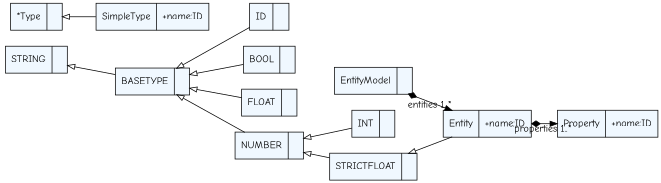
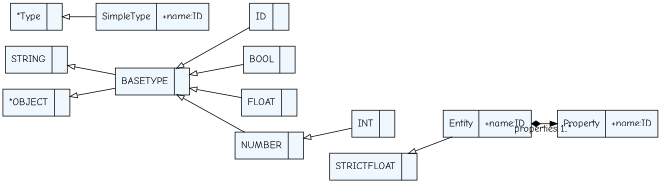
  digraph {
    fontname="Comic Neue"
    fontsize=8
    nodesep=0.3
    rankdir=LR
    node [fillcolor=aliceblue fontname="Comic Neue" shape=record style=filled]
    edge [arrowtail=empty dir=back fontname="Comic Neue"]
-   n1 [label="{EntityModel|}"]
    n2 [label="{Entity|+name:ID\l}"]
    n3 [label="{Property|+name:ID\l}"]
    n4 [label="{SimpleType|+name:ID\l}"]
    n5 [label="{*Type|}"]
    n6 [label="{ID|}"]
    n7 [label="{STRING|}"]
    n8 [label="{BASETYPE|}"]
    n9 [label="{BOOL|}"]
    n10 [label="{INT|}"]
    n11 [label="{FLOAT|}"]
    n12 [label="{STRICTFLOAT|}"]
    n13 [label="{NUMBER|}"]
-   n1 -> n2 [arrowtail=diamond dir=both headlabel="entities 1..*"]
+   n14 [label="{*OBJECT|}"]
    n2 -> n3 [arrowtail=diamond dir=both headlabel="properties 1..*"]
    n5 -> n4
    n7 -> n8
    n8 -> n6
    n8 -> n9
    n8 -> n11
    n8 -> n13
    n12 -> n2
    n13 -> n10
-   n13 -> n12
+   n14 -> n8
  }
